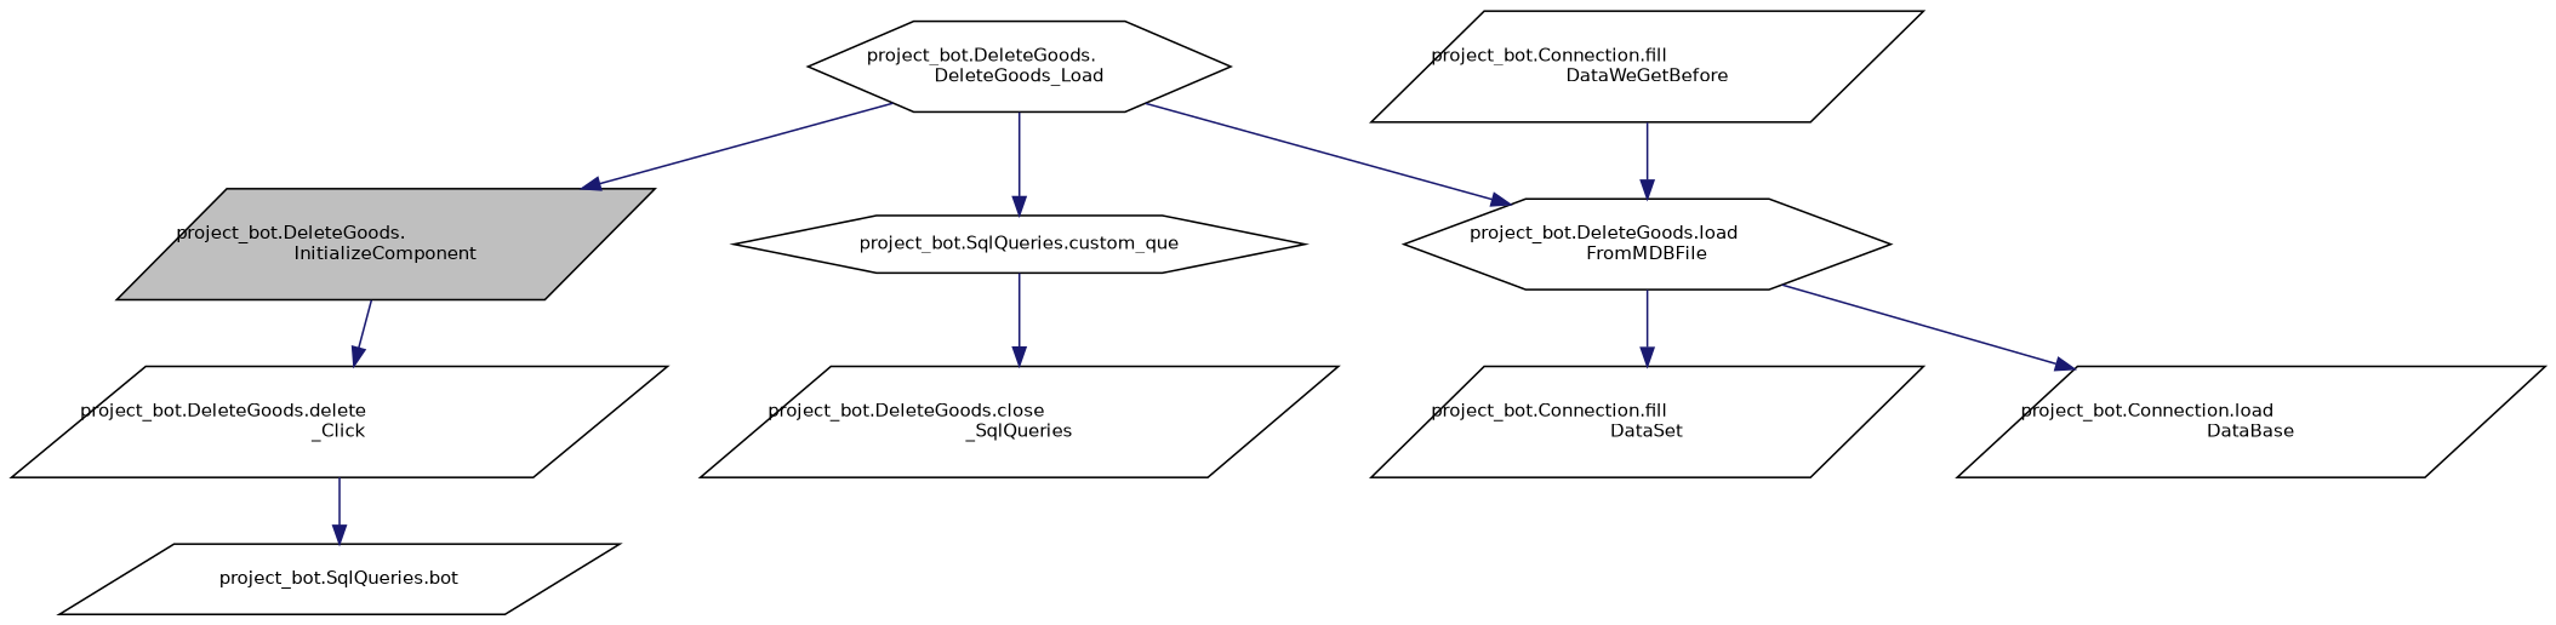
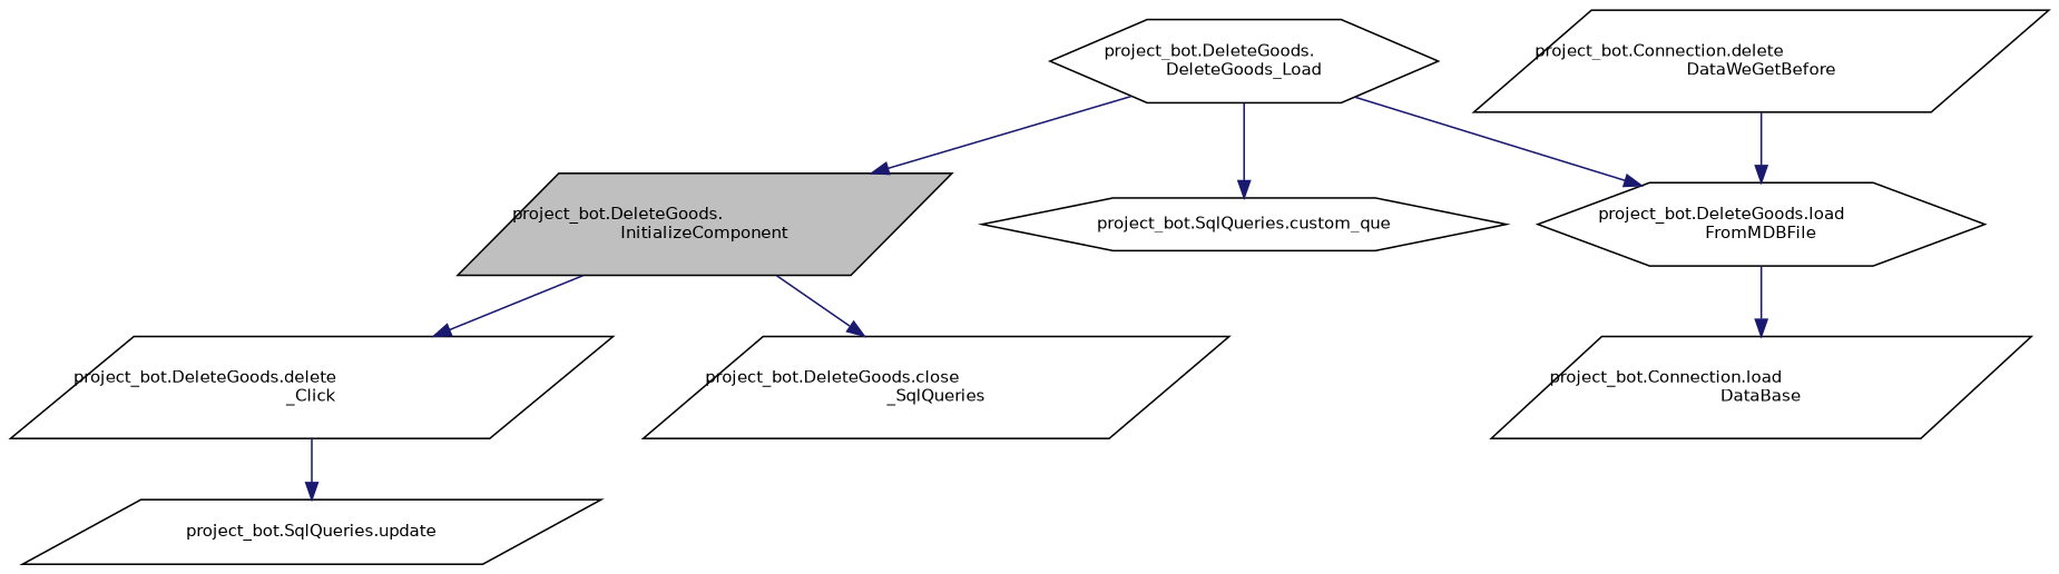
  digraph {
    rankdir=TB
    node [color=black fillcolor=white fontname=Helvetica fontsize=10 shape=parallelogram style=filled]
    edge [color=midnightblue fontname=Helvetica fontsize=10 labelfontname=Helvetica labelfontsize=10 style=solid]
    n1 [fillcolor=grey75 fontcolor=black height=0.2 label="project_bot.DeleteGoods.\lInitializeComponent" width=0.4]
    n2 [height=0.2 label="project_bot.DeleteGoods.delete\l_Click" width=0.4]
    n3 [height=0.2 label="project_bot.DeleteGoods.close\l_SqlQueries" width=0.4]
-   n4 [height=0.2 label="project_bot.SqlQueries.bot" width=0.4]
+   n4 [height=0.2 label="project_bot.SqlQueries.update" width=0.4]
    n5 [height=0.2 label="project_bot.DeleteGoods.\lDeleteGoods_Load" shape=hexagon width=0.4]
    n6 [height=0.2 label="project_bot.DeleteGoods.load\lFromMDBFile" shape=hexagon width=0.4]
    n7 [height=0.2 label="project_bot.SqlQueries.custom_que" shape=hexagon width=0.4]
-   n8 [height=0.2 label="project_bot.Connection.fill\lDataSet" width=0.4]
    n9 [height=0.2 label="project_bot.Connection.load\lDataBase" width=0.4]
-   n10 [height=0.2 label="project_bot.Connection.fill\lDataWeGetBefore" width=0.4]
+   n10 [height=0.2 label="project_bot.Connection.delete\lDataWeGetBefore" width=0.4]
    n1 -> n2
-   n7 -> n3
+   n1 -> n3
    n2 -> n4
    n5 -> n1
    n5 -> n6
    n5 -> n7
-   n6 -> n8
    n6 -> n9
    n10 -> n6
  }
